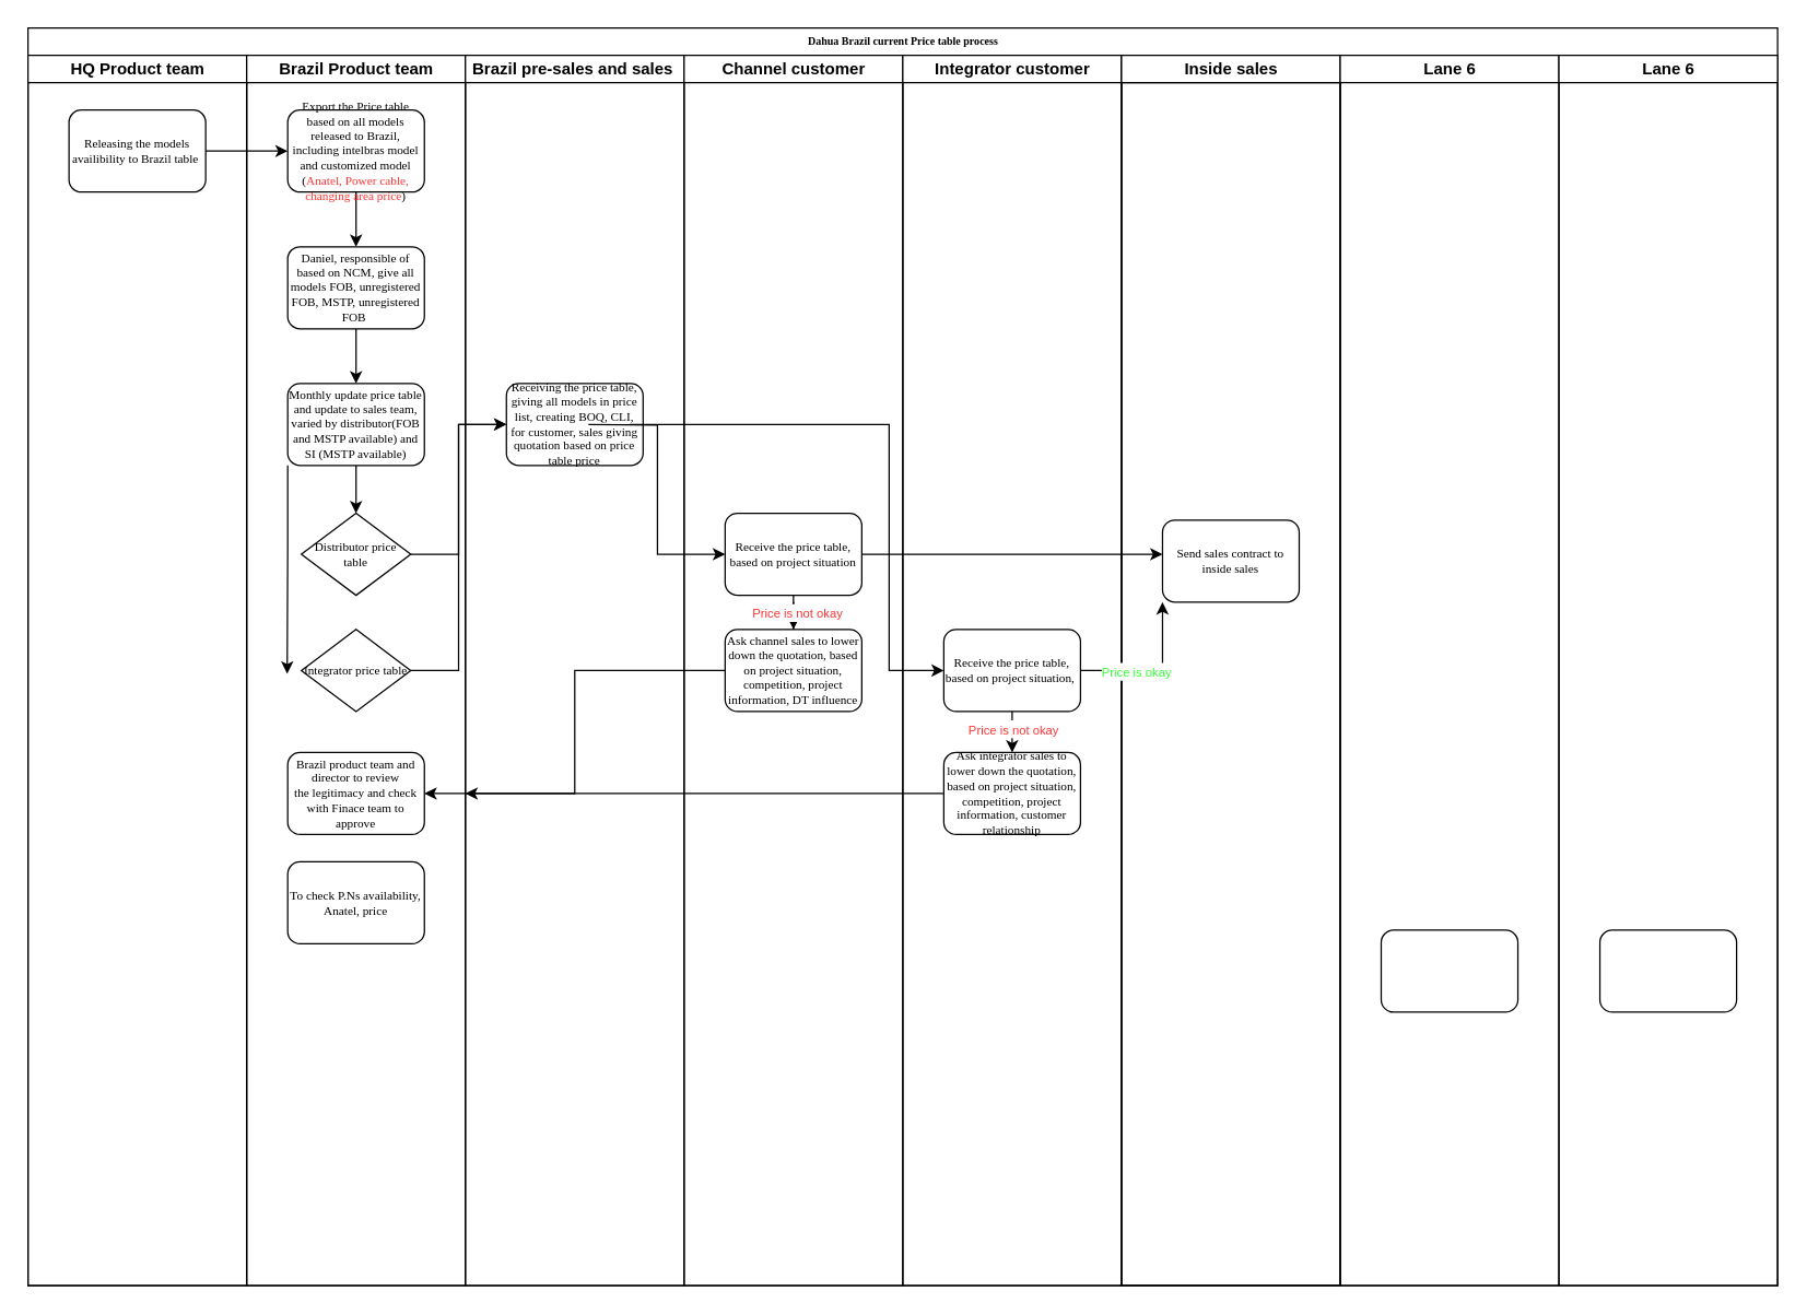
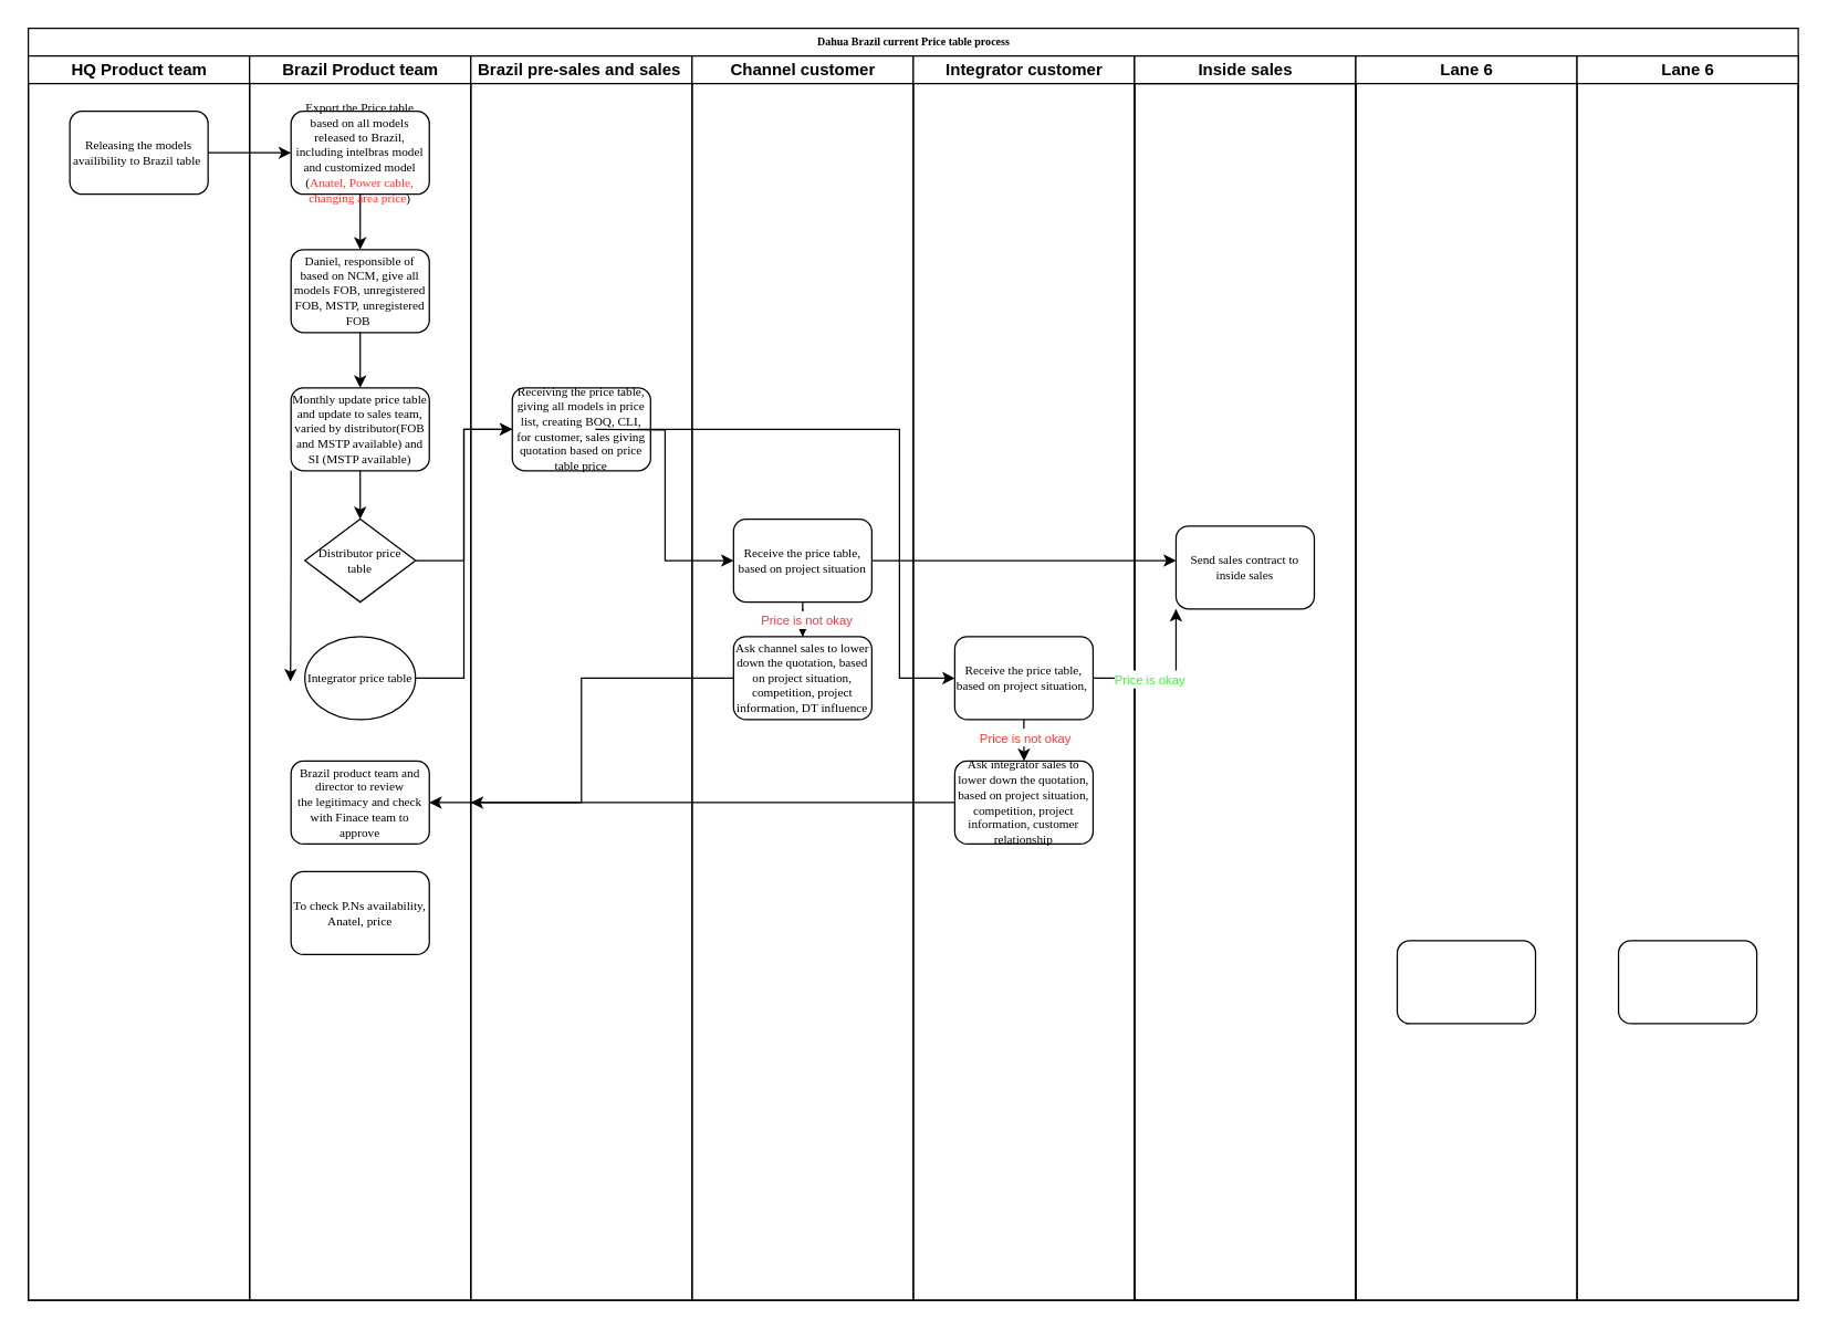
  <mxCell id="0" />
  <mxCell id="1" parent="0" />
  <mxCell id="2" value="Dahua Brazil current Price table process" style="swimlane;html=1;childLayout=stackLayout;startSize=20;rounded=0;shadow=0;labelBackgroundColor=none;strokeWidth=1;fontFamily=Verdana;fontSize=8;align=center;" parent="1" vertex="1"><mxGeometry x="20" y="20" width="1280" height="920" as="geometry" /></mxCell>
  <mxCell id="3" value="HQ Product team" style="swimlane;html=1;startSize=20;" parent="2" vertex="1"><mxGeometry y="20" width="160" height="900" as="geometry" /></mxCell>
  <mxCell id="4" value="&lt;font style=&quot;font-size: 9px;&quot;&gt;Releasing the models availibility to Brazil table&amp;nbsp;&lt;/font&gt;" style="rounded=1;whiteSpace=wrap;html=1;shadow=0;labelBackgroundColor=none;strokeWidth=1;fontFamily=Verdana;fontSize=8;align=center;" parent="3" vertex="1"><mxGeometry x="30" y="40" width="100" height="60" as="geometry" /></mxCell>
  <mxCell id="5" value="Brazil Product team" style="swimlane;html=1;startSize=20;" parent="2" vertex="1"><mxGeometry x="160" y="20" width="160" height="900" as="geometry" /></mxCell>
  <mxCell id="6" value="" style="edgeStyle=orthogonalEdgeStyle;rounded=0;orthogonalLoop=1;jettySize=auto;html=1;" parent="5" source="7" target="9" edge="1"><mxGeometry relative="1" as="geometry" /></mxCell>
  <mxCell id="7" value="&lt;font style=&quot;font-size: 9px;&quot;&gt;Export the Price table based on all models released to Brazil, including intelbras model and customized model (&lt;font style=&quot;font-size: 9px;&quot; color=&quot;#ff3333&quot;&gt;Anatel, Power cable, changing area price&lt;/font&gt;)&lt;/font&gt;" style="rounded=1;whiteSpace=wrap;html=1;shadow=0;labelBackgroundColor=none;strokeWidth=1;fontFamily=Verdana;fontSize=8;align=center;" parent="5" vertex="1"><mxGeometry x="30" y="40" width="100" height="60" as="geometry" /></mxCell>
  <mxCell id="8" value="" style="edgeStyle=orthogonalEdgeStyle;rounded=0;orthogonalLoop=1;jettySize=auto;html=1;" parent="5" source="9" target="11" edge="1"><mxGeometry relative="1" as="geometry" /></mxCell>
  <mxCell id="9" value="&lt;font style=&quot;font-size: 9px;&quot;&gt;Daniel, responsible of based on NCM, give all models FOB, unregistered FOB, MSTP, unregistered FOB&amp;nbsp;&lt;/font&gt;" style="rounded=1;whiteSpace=wrap;html=1;shadow=0;labelBackgroundColor=none;strokeWidth=1;fontFamily=Verdana;fontSize=8;align=center;" parent="5" vertex="1"><mxGeometry x="30" y="140" width="100" height="60" as="geometry" /></mxCell>
  <mxCell id="10" value="" style="edgeStyle=orthogonalEdgeStyle;rounded=0;orthogonalLoop=1;jettySize=auto;html=1;" parent="5" source="11" target="12" edge="1"><mxGeometry relative="1" as="geometry" /></mxCell>
  <mxCell id="11" value="&lt;font style=&quot;font-size: 9px;&quot;&gt;Monthly update price table and update to sales team, varied by distributor(FOB and MSTP available) and SI (MSTP available)&lt;/font&gt;" style="rounded=1;whiteSpace=wrap;html=1;shadow=0;labelBackgroundColor=none;strokeWidth=1;fontFamily=Verdana;fontSize=8;align=center;" parent="5" vertex="1"><mxGeometry x="30" y="240" width="100" height="60" as="geometry" /></mxCell>
  <mxCell id="12" value="&lt;font style=&quot;font-size: 9px;&quot;&gt;Distributor price table&lt;/font&gt;" style="rhombus;whiteSpace=wrap;html=1;rounded=0;shadow=0;labelBackgroundColor=none;strokeWidth=1;fontFamily=Verdana;fontSize=8;align=center;" parent="5" vertex="1"><mxGeometry x="40" y="335" width="80" height="60" as="geometry" /></mxCell>
- <mxCell id="13" value="&lt;font style=&quot;font-size: 9px;&quot;&gt;Integrator price table&lt;/font&gt;" style="rhombus;whiteSpace=wrap;html=1;rounded=0;shadow=0;labelBackgroundColor=none;strokeWidth=1;fontFamily=Verdana;fontSize=8;align=center;" parent="5" vertex="1"><mxGeometry x="40" y="420" width="80" height="60" as="geometry" /></mxCell>
+ <mxCell id="13" value="&lt;font style=&quot;font-size: 9px;&quot;&gt;Integrator price table&lt;/font&gt;" style="ellipse;whiteSpace=wrap;html=1;shadow=0;labelBackgroundColor=none;strokeWidth=1;fontFamily=Verdana;fontSize=8;align=center;" parent="5" vertex="1"><mxGeometry x="40" y="420" width="80" height="60" as="geometry" /></mxCell>
  <mxCell id="14" style="edgeStyle=orthogonalEdgeStyle;rounded=0;orthogonalLoop=1;jettySize=auto;html=1;exitX=0;exitY=1;exitDx=0;exitDy=0;entryX=-0.13;entryY=0.54;entryDx=0;entryDy=0;entryPerimeter=0;" parent="5" source="11" target="13" edge="1"><mxGeometry relative="1" as="geometry" /></mxCell>
  <mxCell id="15" value="&lt;font style=&quot;font-size: 9px;&quot;&gt;Brazil product team and director to review the&amp;nbsp;legitimacy and check with Finace team to approve&lt;/font&gt;" style="rounded=1;whiteSpace=wrap;html=1;shadow=0;labelBackgroundColor=none;strokeWidth=1;fontFamily=Verdana;fontSize=8;align=center;" parent="5" vertex="1"><mxGeometry x="30" y="510" width="100" height="60" as="geometry" /></mxCell>
  <mxCell id="16" value="&lt;font style=&quot;font-size: 9px;&quot;&gt;To check P.Ns availability, Anatel, price&lt;/font&gt;" style="rounded=1;whiteSpace=wrap;html=1;shadow=0;labelBackgroundColor=none;strokeWidth=1;fontFamily=Verdana;fontSize=8;align=center;" parent="5" vertex="1"><mxGeometry x="30" y="590" width="100" height="60" as="geometry" /></mxCell>
  <mxCell id="17" value="Brazil pre-sales and sales&amp;nbsp;" style="swimlane;html=1;startSize=20;" parent="2" vertex="1"><mxGeometry x="320" y="20" width="160" height="900" as="geometry" /></mxCell>
  <mxCell id="18" value="&lt;font style=&quot;font-size: 9px;&quot;&gt;Receiving the price table, giving all models in price list, creating BOQ, CLI, for customer, sales giving quotation based on price table price&lt;/font&gt;" style="rounded=1;whiteSpace=wrap;html=1;shadow=0;labelBackgroundColor=none;strokeWidth=1;fontFamily=Verdana;fontSize=8;align=center;" parent="17" vertex="1"><mxGeometry x="30" y="240" width="100" height="60" as="geometry" /></mxCell>
  <mxCell id="19" style="edgeStyle=orthogonalEdgeStyle;rounded=0;orthogonalLoop=1;jettySize=auto;html=1;entryX=0;entryY=0.5;entryDx=0;entryDy=0;strokeColor=#000000;" parent="17" target="23" edge="1"><mxGeometry relative="1" as="geometry"><mxPoint x="90" y="270" as="sourcePoint" /><mxPoint x="150" y="365" as="targetPoint" /></mxGeometry></mxCell>
  <mxCell id="20" value="Channel customer" style="swimlane;html=1;startSize=20;" parent="2" vertex="1"><mxGeometry x="480" y="20" width="160" height="900" as="geometry" /></mxCell>
  <mxCell id="21" value="" style="edgeStyle=orthogonalEdgeStyle;rounded=0;orthogonalLoop=1;jettySize=auto;html=1;" parent="20" source="26" edge="1"><mxGeometry relative="1" as="geometry"><mxPoint x="80" y="440" as="targetPoint" /></mxGeometry></mxCell>
  <mxCell id="22" style="edgeStyle=orthogonalEdgeStyle;rounded=0;orthogonalLoop=1;jettySize=auto;html=1;" parent="20" source="23" edge="1"><mxGeometry relative="1" as="geometry"><mxPoint x="350" y="365" as="targetPoint" /></mxGeometry></mxCell>
  <mxCell id="23" value="&lt;font style=&quot;font-size: 9px;&quot;&gt;Receive the price table, based on project situation&lt;/font&gt;" style="rounded=1;whiteSpace=wrap;html=1;shadow=0;labelBackgroundColor=none;strokeWidth=1;fontFamily=Verdana;fontSize=8;align=center;" parent="20" vertex="1"><mxGeometry x="30" y="335" width="100" height="60" as="geometry" /></mxCell>
  <mxCell id="24" value="" style="edgeStyle=orthogonalEdgeStyle;rounded=0;orthogonalLoop=1;jettySize=auto;html=1;" parent="20" source="23" target="26" edge="1"><mxGeometry relative="1" as="geometry"><mxPoint x="790" y="455" as="sourcePoint" /><mxPoint x="790" y="500" as="targetPoint" /></mxGeometry></mxCell>
  <mxCell id="25" value="&lt;font color=&quot;#ff3333&quot; style=&quot;font-size: 9px;&quot;&gt;Price is not okay&lt;/font&gt;" style="edgeLabel;html=1;align=center;verticalAlign=middle;resizable=0;points=[];" parent="24" vertex="1" connectable="0"><mxGeometry x="0.52" y="2" relative="1" as="geometry"><mxPoint as="offset" /></mxGeometry></mxCell>
  <mxCell id="26" value="&lt;font style=&quot;font-size: 9px;&quot;&gt;Ask channel sales to lower down the quotation, based on project situation, competition, project information, DT influence&lt;/font&gt;" style="rounded=1;whiteSpace=wrap;html=1;shadow=0;labelBackgroundColor=none;strokeWidth=1;fontFamily=Verdana;fontSize=8;align=center;" parent="20" vertex="1"><mxGeometry x="30" y="420" width="100" height="60" as="geometry" /></mxCell>
  <mxCell id="27" style="edgeStyle=orthogonalEdgeStyle;rounded=0;orthogonalLoop=1;jettySize=auto;html=1;entryX=0;entryY=0.5;entryDx=0;entryDy=0;" parent="20" target="33" edge="1"><mxGeometry relative="1" as="geometry"><mxPoint x="-40" y="270" as="sourcePoint" /><mxPoint x="180" y="450" as="targetPoint" /><Array as="points"><mxPoint x="150" y="270" /><mxPoint x="150" y="450" /></Array></mxGeometry></mxCell>
  <mxCell id="28" value="Integrator customer" style="swimlane;html=1;startSize=20;" parent="2" vertex="1"><mxGeometry x="640" y="20" width="160" height="900" as="geometry" /></mxCell>
  <mxCell id="29" style="edgeStyle=orthogonalEdgeStyle;rounded=0;orthogonalLoop=1;jettySize=auto;html=1;" parent="28" source="30" edge="1"><mxGeometry relative="1" as="geometry"><mxPoint x="-320" y="540" as="targetPoint" /></mxGeometry></mxCell>
  <mxCell id="30" value="&lt;font style=&quot;font-size: 9px;&quot;&gt;Ask integrator sales to lower down the quotation, based on project situation, competition, project information, customer relationship&lt;/font&gt;" style="rounded=1;whiteSpace=wrap;html=1;shadow=0;labelBackgroundColor=none;strokeWidth=1;fontFamily=Verdana;fontSize=8;align=center;" parent="28" vertex="1"><mxGeometry x="30" y="510" width="100" height="60" as="geometry" /></mxCell>
  <mxCell id="31" value="" style="edgeStyle=orthogonalEdgeStyle;rounded=0;orthogonalLoop=1;jettySize=auto;html=1;" parent="28" source="33" target="30" edge="1"><mxGeometry relative="1" as="geometry" /></mxCell>
  <mxCell id="32" value="&lt;font color=&quot;#ff3333&quot; style=&quot;font-size: 9px;&quot;&gt;Price is not okay&lt;/font&gt;" style="edgeLabel;html=1;align=center;verticalAlign=middle;resizable=0;points=[];" parent="31" vertex="1" connectable="0"><mxGeometry x="0.264" relative="1" as="geometry"><mxPoint as="offset" /></mxGeometry></mxCell>
  <mxCell id="33" value="&lt;font style=&quot;font-size: 9px;&quot;&gt;Receive the price table, based on project situation,&amp;nbsp;&lt;/font&gt;" style="rounded=1;whiteSpace=wrap;html=1;shadow=0;labelBackgroundColor=none;strokeWidth=1;fontFamily=Verdana;fontSize=8;align=center;" parent="28" vertex="1"><mxGeometry x="30" y="420" width="100" height="60" as="geometry" /></mxCell>
  <mxCell id="34" value="Lane 6" style="swimlane;html=1;startSize=20;" parent="2" vertex="1"><mxGeometry x="800" y="20" width="160" height="900" as="geometry" /></mxCell>
  <mxCell id="35" value="" style="edgeStyle=orthogonalEdgeStyle;rounded=0;orthogonalLoop=1;jettySize=auto;html=1;" parent="2" source="4" target="7" edge="1"><mxGeometry relative="1" as="geometry" /></mxCell>
  <mxCell id="36" style="edgeStyle=orthogonalEdgeStyle;rounded=0;orthogonalLoop=1;jettySize=auto;html=1;entryX=0;entryY=0.5;entryDx=0;entryDy=0;" parent="2" source="12" target="18" edge="1"><mxGeometry relative="1" as="geometry" /></mxCell>
  <mxCell id="37" style="edgeStyle=orthogonalEdgeStyle;rounded=0;orthogonalLoop=1;jettySize=auto;html=1;entryX=0;entryY=0.5;entryDx=0;entryDy=0;" parent="2" source="13" target="18" edge="1"><mxGeometry relative="1" as="geometry" /></mxCell>
  <mxCell id="38" value="" style="edgeStyle=orthogonalEdgeStyle;rounded=0;orthogonalLoop=1;jettySize=auto;html=1;entryX=1;entryY=0.5;entryDx=0;entryDy=0;" parent="2" source="26" target="15" edge="1"><mxGeometry relative="1" as="geometry"><mxPoint x="420" y="470" as="targetPoint" /></mxGeometry></mxCell>
  <mxCell id="39" value="Inside sales" style="swimlane;html=1;startSize=20;" parent="1" vertex="1"><mxGeometry x="820" y="40" width="160" height="900" as="geometry" /></mxCell>
  <mxCell id="40" value="&lt;font style=&quot;font-size: 9px;&quot;&gt;Send sales contract to inside sales&lt;/font&gt;" style="rounded=1;whiteSpace=wrap;html=1;shadow=0;labelBackgroundColor=none;strokeWidth=1;fontFamily=Verdana;fontSize=8;align=center;" parent="39" vertex="1"><mxGeometry x="30" y="340" width="100" height="60" as="geometry" /></mxCell>
  <mxCell id="41" value="Lane 6" style="swimlane;html=1;startSize=20;" parent="1" vertex="1"><mxGeometry x="980" y="40" width="160" height="900" as="geometry" /></mxCell>
  <mxCell id="42" value="" style="rounded=1;whiteSpace=wrap;html=1;shadow=0;labelBackgroundColor=none;strokeWidth=1;fontFamily=Verdana;fontSize=8;align=center;" parent="41" vertex="1"><mxGeometry x="30" y="640" width="100" height="60" as="geometry" /></mxCell>
  <mxCell id="43" value="Lane 6" style="swimlane;html=1;startSize=20;" parent="1" vertex="1"><mxGeometry x="1140" y="40" width="160" height="900" as="geometry" /></mxCell>
  <mxCell id="44" value="" style="rounded=1;whiteSpace=wrap;html=1;shadow=0;labelBackgroundColor=none;strokeWidth=1;fontFamily=Verdana;fontSize=8;align=center;" parent="43" vertex="1"><mxGeometry x="30" y="640" width="100" height="60" as="geometry" /></mxCell>
  <mxCell id="45" style="edgeStyle=orthogonalEdgeStyle;rounded=0;orthogonalLoop=1;jettySize=auto;html=1;entryX=0;entryY=1;entryDx=0;entryDy=0;" parent="1" source="33" target="40" edge="1"><mxGeometry relative="1" as="geometry"><mxPoint x="850" y="490" as="targetPoint" /></mxGeometry></mxCell>
  <mxCell id="46" value="&lt;font color=&quot;#33ff33&quot; style=&quot;font-size: 9px;&quot;&gt;Price is okay&lt;/font&gt;" style="edgeLabel;html=1;align=center;verticalAlign=middle;resizable=0;points=[];" parent="45" vertex="1" connectable="0"><mxGeometry x="-0.28" relative="1" as="geometry"><mxPoint as="offset" /></mxGeometry></mxCell>
